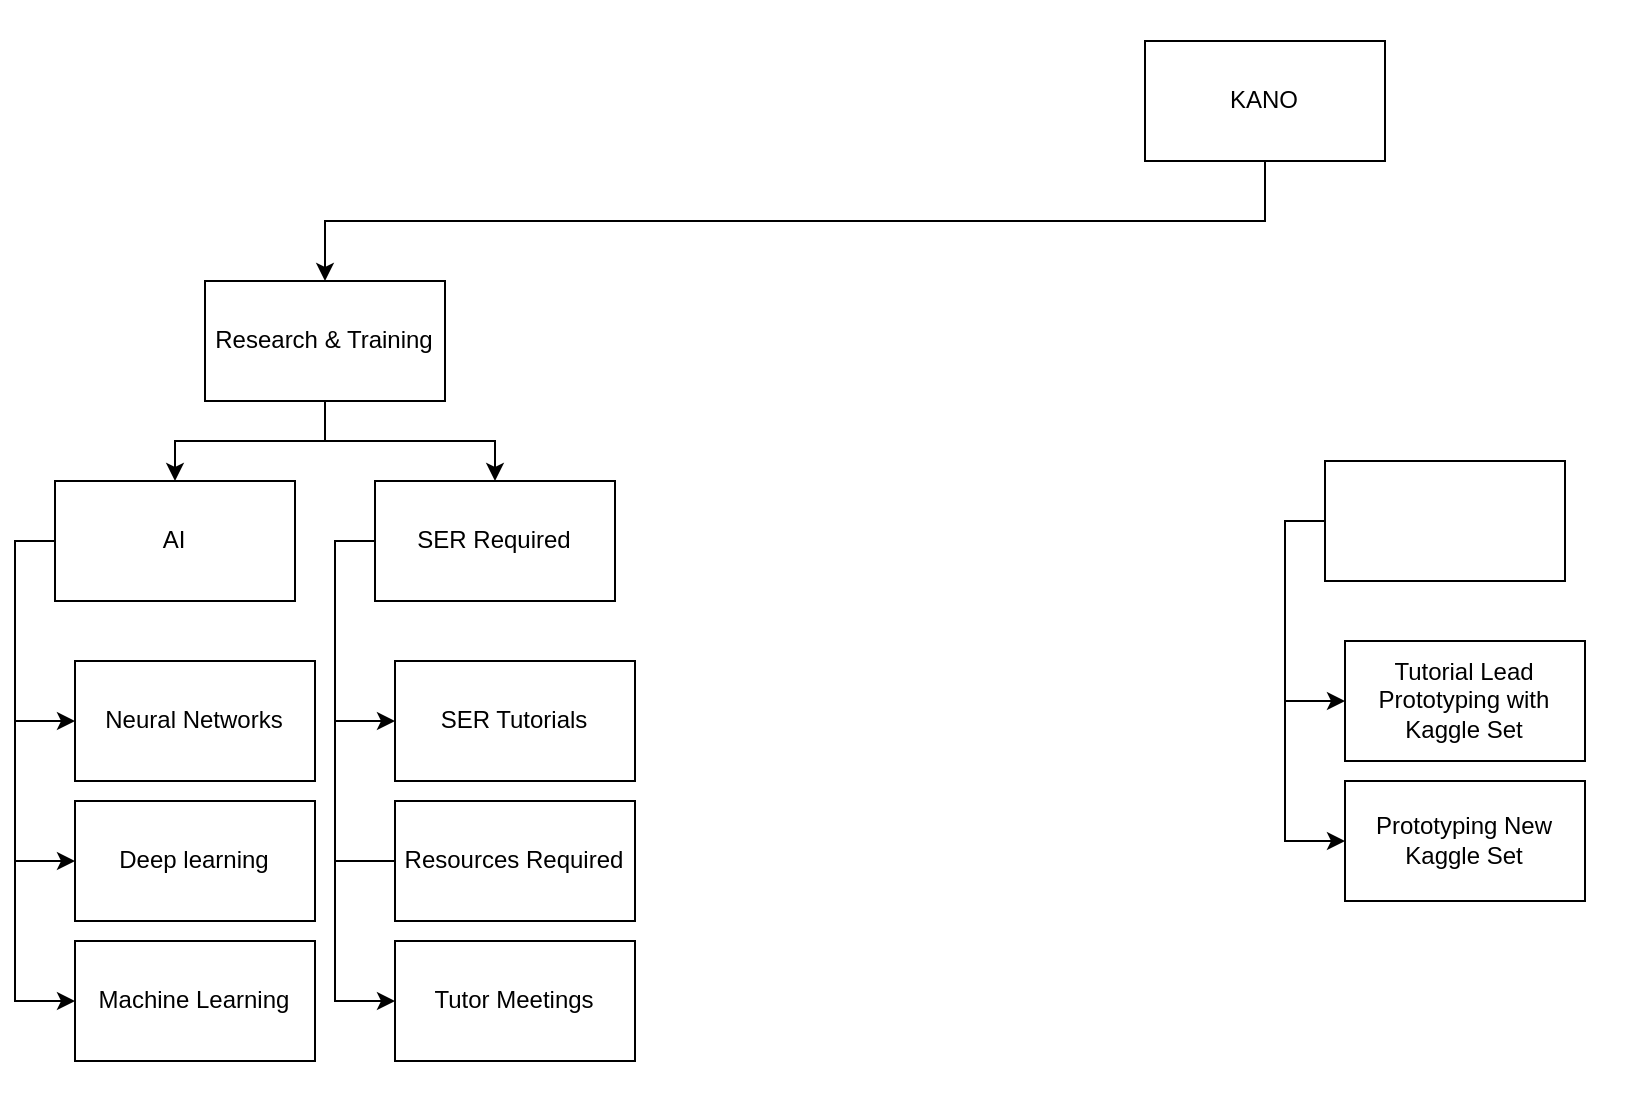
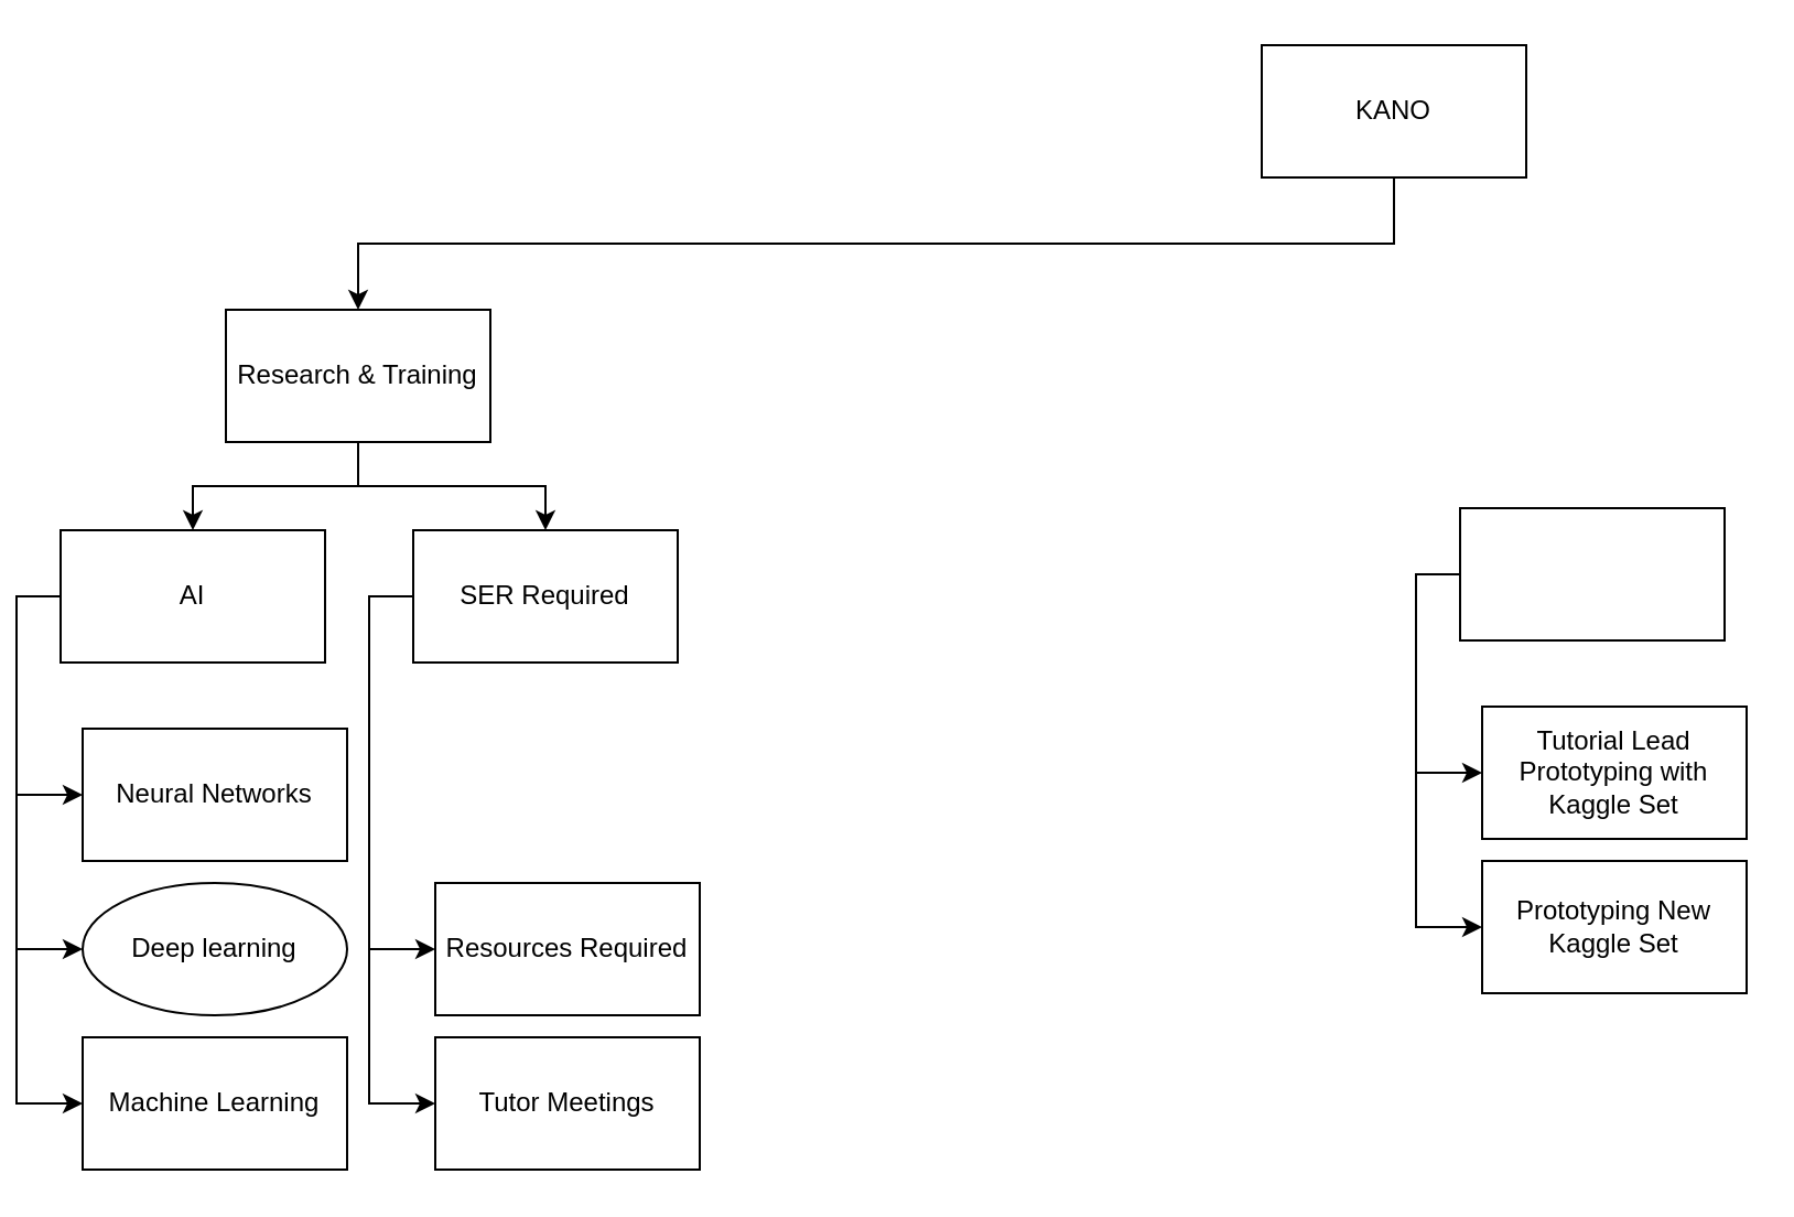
  <mxCell id="0" />
  <mxCell id="1" parent="0" />
  <mxCell id="2" style="edgeStyle=orthogonalEdgeStyle;rounded=0;orthogonalLoop=1;jettySize=auto;html=1;exitX=0.5;exitY=1;exitDx=0;exitDy=0;" edge="1" parent="1" source="3" target="7"><mxGeometry relative="1" as="geometry" /></mxCell>
  <mxCell id="3" value="KANO" style="rounded=0;whiteSpace=wrap;html=1;" vertex="1" parent="1"><mxGeometry x="565" y="20" width="120" height="60" as="geometry" /></mxCell>
  <mxCell id="4" style="edgeStyle=orthogonalEdgeStyle;rounded=0;orthogonalLoop=1;jettySize=auto;html=1;exitX=0.5;exitY=1;exitDx=0;exitDy=0;" edge="1" parent="1" source="3" target="3"><mxGeometry relative="1" as="geometry" /></mxCell>
  <mxCell id="5" value="" style="edgeStyle=orthogonalEdgeStyle;rounded=0;orthogonalLoop=1;jettySize=auto;html=1;entryX=0.5;entryY=0;entryDx=0;entryDy=0;exitX=0.5;exitY=1;exitDx=0;exitDy=0;" edge="1" parent="1" source="7" target="15"><mxGeometry relative="1" as="geometry" /></mxCell>
  <mxCell id="6" style="edgeStyle=orthogonalEdgeStyle;rounded=0;orthogonalLoop=1;jettySize=auto;html=1;exitX=0.5;exitY=1;exitDx=0;exitDy=0;entryX=0.5;entryY=0;entryDx=0;entryDy=0;" edge="1" parent="1" source="7" target="19"><mxGeometry relative="1" as="geometry" /></mxCell>
  <mxCell id="7" value="Research &amp;amp; Training" style="rounded=0;whiteSpace=wrap;html=1;" vertex="1" parent="1"><mxGeometry x="95" y="140" width="120" height="60" as="geometry" /></mxCell>
  <mxCell id="8" value="Neural Networks" style="whiteSpace=wrap;html=1;rounded=0;" vertex="1" parent="1"><mxGeometry x="30" y="330" width="120" height="60" as="geometry" /></mxCell>
- <mxCell id="9" value="Deep learning" style="whiteSpace=wrap;html=1;rounded=0;" vertex="1" parent="1"><mxGeometry x="30" y="400" width="120" height="60" as="geometry" /></mxCell>
- <mxCell id="10" value="SER Tutorials" style="whiteSpace=wrap;html=1;rounded=0;" vertex="1" parent="1"><mxGeometry x="190" y="330" width="120" height="60" as="geometry" /></mxCell>
+ <mxCell id="9" value="Deep learning" style="ellipse;whiteSpace=wrap;html=1;" vertex="1" parent="1"><mxGeometry x="30" y="400" width="120" height="60" as="geometry" /></mxCell>
  <mxCell id="11" value="Resources Required" style="whiteSpace=wrap;html=1;rounded=0;" vertex="1" parent="1"><mxGeometry x="190" y="400" width="120" height="60" as="geometry" /></mxCell>
  <mxCell id="12" style="edgeStyle=orthogonalEdgeStyle;rounded=0;orthogonalLoop=1;jettySize=auto;html=1;exitX=0;exitY=0.5;exitDx=0;exitDy=0;entryX=0;entryY=0.5;entryDx=0;entryDy=0;" edge="1" parent="1" source="15" target="8"><mxGeometry relative="1" as="geometry" /></mxCell>
  <mxCell id="13" style="edgeStyle=orthogonalEdgeStyle;rounded=0;orthogonalLoop=1;jettySize=auto;html=1;exitX=0;exitY=0.5;exitDx=0;exitDy=0;entryX=0;entryY=0.5;entryDx=0;entryDy=0;" edge="1" parent="1" source="15" target="9"><mxGeometry relative="1" as="geometry" /></mxCell>
  <mxCell id="14" style="edgeStyle=orthogonalEdgeStyle;rounded=0;orthogonalLoop=1;jettySize=auto;html=1;exitX=0;exitY=0.5;exitDx=0;exitDy=0;entryX=0;entryY=0.5;entryDx=0;entryDy=0;" edge="1" parent="1" source="15" target="22"><mxGeometry relative="1" as="geometry" /></mxCell>
  <mxCell id="15" value="AI" style="rounded=0;whiteSpace=wrap;html=1;" vertex="1" parent="1"><mxGeometry x="20" y="240" width="120" height="60" as="geometry" /></mxCell>
- <mxCell id="16" style="edgeStyle=orthogonalEdgeStyle;rounded=0;orthogonalLoop=1;jettySize=auto;html=1;exitX=0;exitY=0.5;exitDx=0;exitDy=0;entryX=0;entryY=0.5;entryDx=0;entryDy=0;" edge="1" parent="1" source="19" target="10"><mxGeometry relative="1" as="geometry" /></mxCell>
- <mxCell id="17" style="edgeStyle=orthogonalEdgeStyle;rounded=0;orthogonalLoop=1;jettySize=auto;html=1;exitX=0;exitY=0.5;exitDx=0;exitDy=0;entryX=0;entryY=0.5;entryDx=0;entryDy=0;endArrow=none;" edge="1" parent="1" source="19" target="11"><mxGeometry relative="1" as="geometry" /></mxCell>
+ <mxCell id="17" style="edgeStyle=orthogonalEdgeStyle;rounded=0;orthogonalLoop=1;jettySize=auto;html=1;exitX=0;exitY=0.5;exitDx=0;exitDy=0;entryX=0;entryY=0.5;entryDx=0;entryDy=0;" edge="1" parent="1" source="19" target="11"><mxGeometry relative="1" as="geometry" /></mxCell>
  <mxCell id="18" style="edgeStyle=orthogonalEdgeStyle;rounded=0;orthogonalLoop=1;jettySize=auto;html=1;exitX=0;exitY=0.5;exitDx=0;exitDy=0;entryX=0;entryY=0.5;entryDx=0;entryDy=0;" edge="1" parent="1" source="19" target="23"><mxGeometry relative="1" as="geometry"><mxPoint x="170" y="460" as="targetPoint" /></mxGeometry></mxCell>
  <mxCell id="19" value="SER Required" style="rounded=0;whiteSpace=wrap;html=1;" vertex="1" parent="1"><mxGeometry x="180" y="240" width="120" height="60" as="geometry" /></mxCell>
  <mxCell id="20" style="edgeStyle=orthogonalEdgeStyle;rounded=0;orthogonalLoop=1;jettySize=auto;html=1;exitX=0;exitY=0.5;exitDx=0;exitDy=0;entryX=0;entryY=0.5;entryDx=0;entryDy=0;" edge="1" parent="1"><mxGeometry relative="1" as="geometry"><mxPoint x="265" y="270" as="sourcePoint" /></mxGeometry></mxCell>
  <mxCell id="21" style="edgeStyle=orthogonalEdgeStyle;rounded=0;orthogonalLoop=1;jettySize=auto;html=1;exitX=0;exitY=0.5;exitDx=0;exitDy=0;entryX=0;entryY=0.5;entryDx=0;entryDy=0;" edge="1" parent="1"><mxGeometry relative="1" as="geometry"><mxPoint x="265" y="270" as="sourcePoint" /></mxGeometry></mxCell>
  <mxCell id="22" value="Machine Learning" style="whiteSpace=wrap;html=1;rounded=0;" vertex="1" parent="1"><mxGeometry x="30" y="470" width="120" height="60" as="geometry" /></mxCell>
  <mxCell id="23" value="Tutor Meetings" style="whiteSpace=wrap;html=1;rounded=0;" vertex="1" parent="1"><mxGeometry x="190" y="470" width="120" height="60" as="geometry" /></mxCell>
  <mxCell id="24" value="Tutorial Lead Prototyping with Kaggle Set" style="whiteSpace=wrap;html=1;rounded=0;" vertex="1" parent="1"><mxGeometry x="665" y="320" width="120" height="60" as="geometry" /></mxCell>
  <mxCell id="25" style="edgeStyle=orthogonalEdgeStyle;rounded=0;orthogonalLoop=1;jettySize=auto;html=1;exitX=0;exitY=0.5;exitDx=0;exitDy=0;entryX=0;entryY=0.5;entryDx=0;entryDy=0;" edge="1" parent="1" source="27" target="24"><mxGeometry relative="1" as="geometry" /></mxCell>
  <mxCell id="26" style="edgeStyle=orthogonalEdgeStyle;rounded=0;orthogonalLoop=1;jettySize=auto;html=1;exitX=0;exitY=0.5;exitDx=0;exitDy=0;entryX=0;entryY=0.5;entryDx=0;entryDy=0;" edge="1" parent="1" source="27" target="28"><mxGeometry relative="1" as="geometry" /></mxCell>
  <mxCell id="27" value="" style="rounded=0;whiteSpace=wrap;html=1;" vertex="1" parent="1"><mxGeometry x="655" y="230" width="120" height="60" as="geometry" /></mxCell>
  <mxCell id="28" value="Prototyping New Kaggle Set" style="whiteSpace=wrap;html=1;rounded=0;" vertex="1" parent="1"><mxGeometry x="665" y="390" width="120" height="60" as="geometry" /></mxCell>
